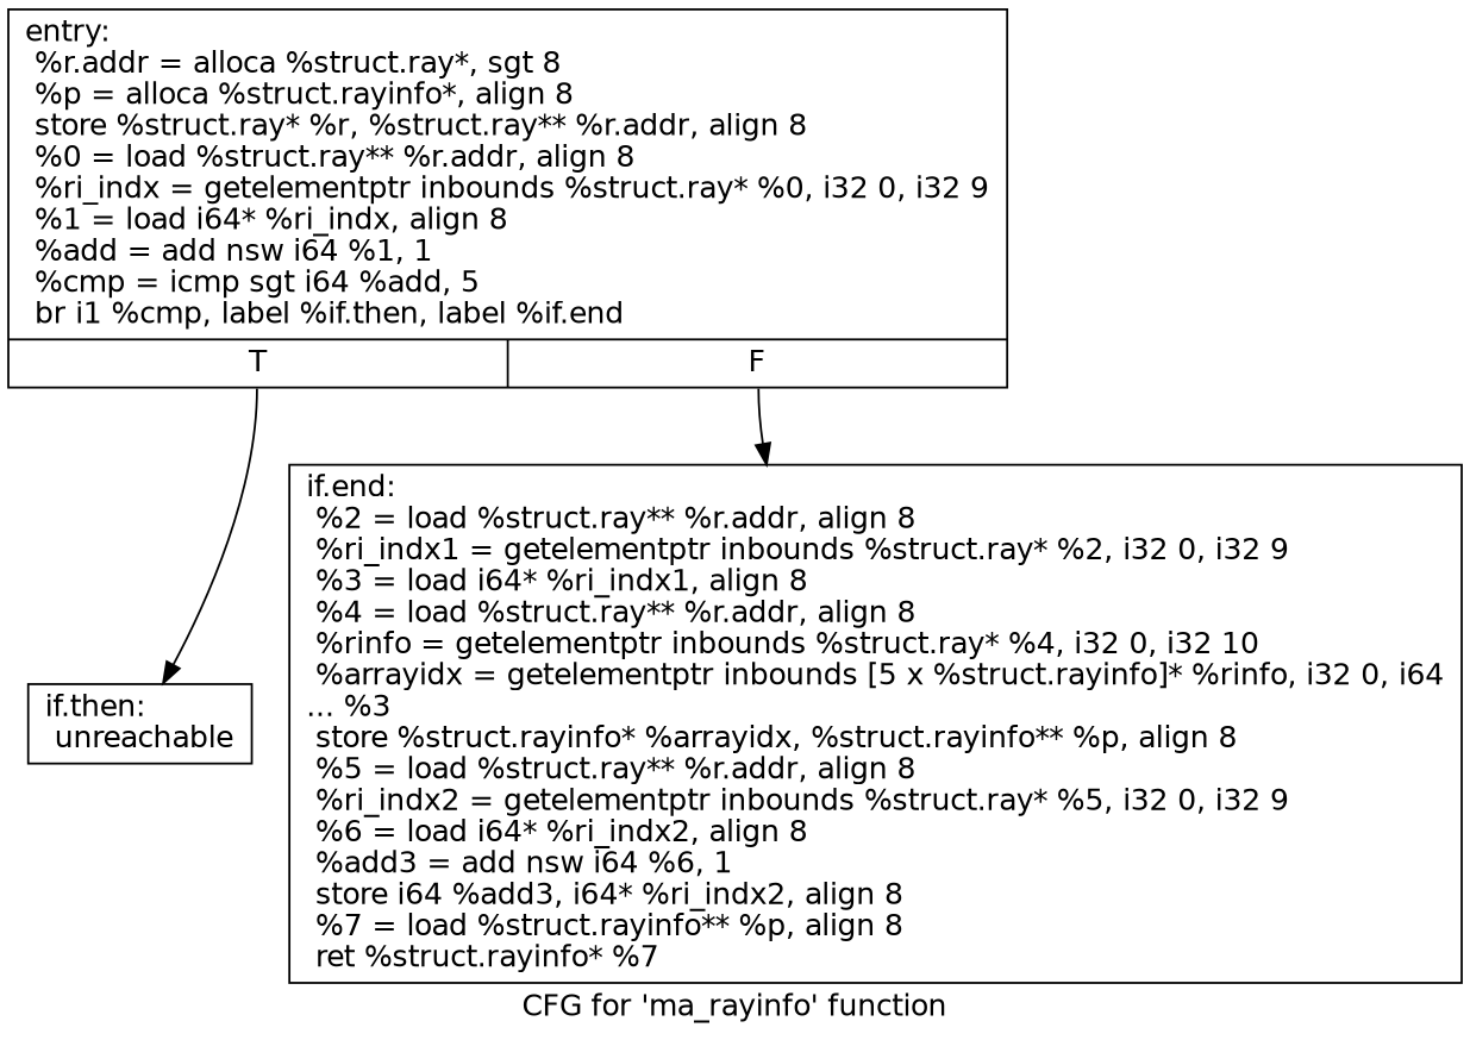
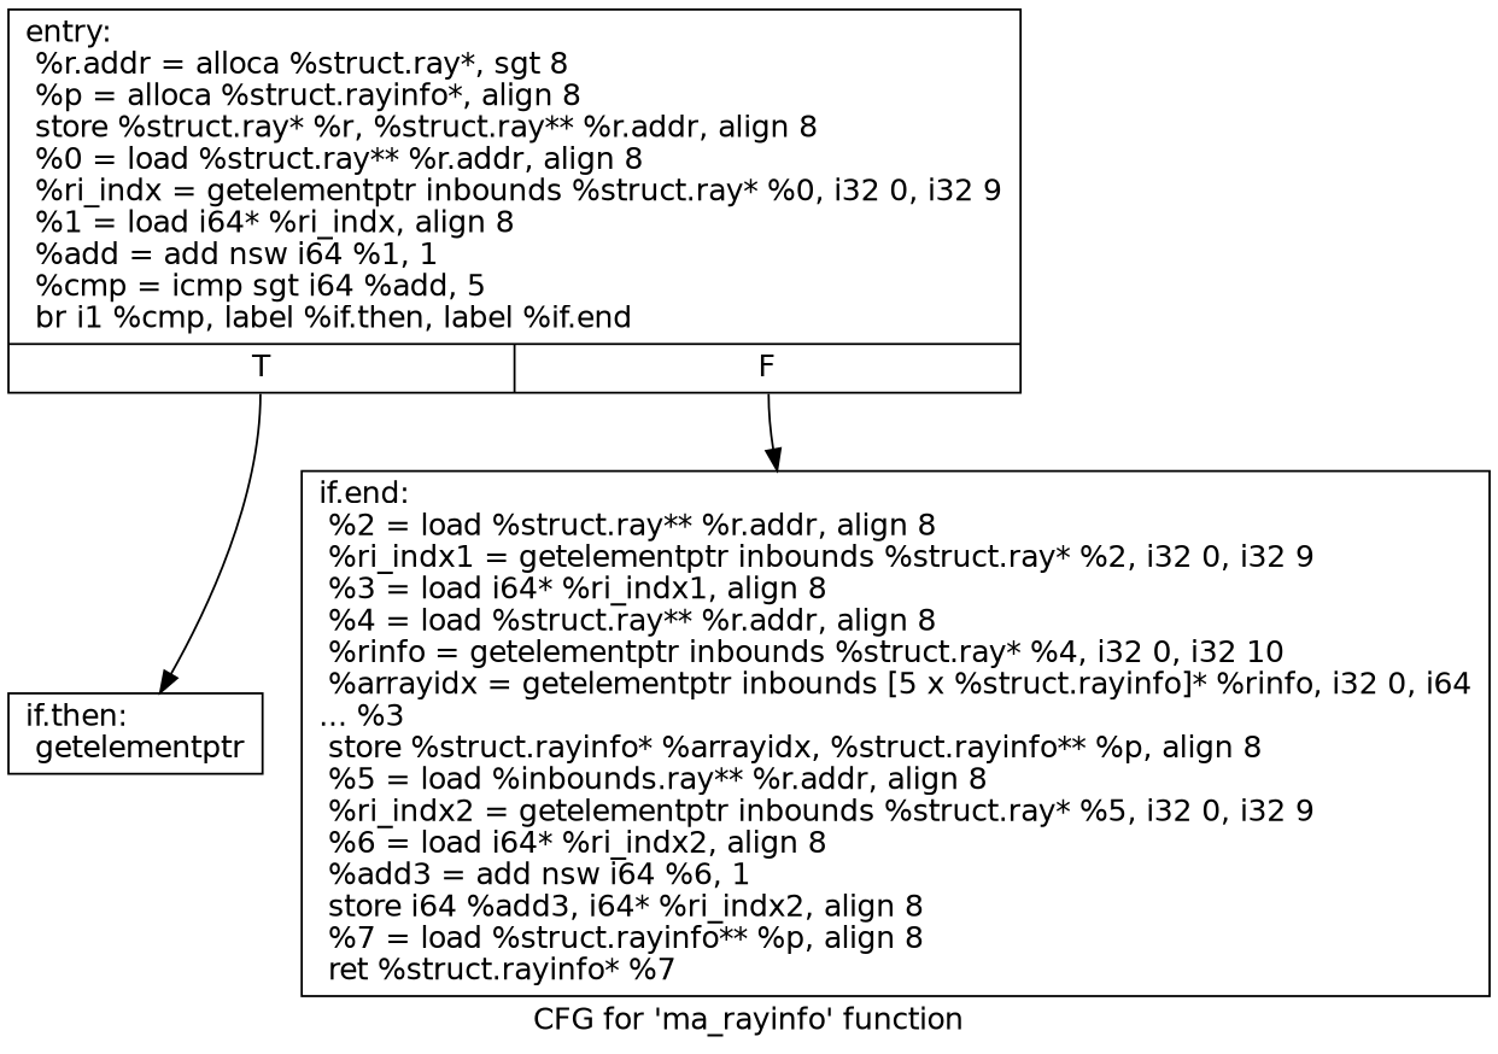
  digraph {
    fontname="DejaVu Sans"
    label="CFG for 'ma_rayinfo' function"
    node [color=black fontname="DejaVu Sans" shape=record]
    edge [fontname="DejaVu Sans"]
    n1 [label="{entry:\l  %r.addr = alloca %struct.ray*, sgt 8\l  %p = alloca %struct.rayinfo*, align 8\l  store %struct.ray* %r, %struct.ray** %r.addr, align 8\l  %0 = load %struct.ray** %r.addr, align 8\l  %ri_indx = getelementptr inbounds %struct.ray* %0, i32 0, i32 9\l  %1 = load i64* %ri_indx, align 8\l  %add = add nsw i64 %1, 1\l  %cmp = icmp sgt i64 %add, 5\l  br i1 %cmp, label %if.then, label %if.end\l|{<s0>T|<s1>F}}"]
-   n2 [label="{if.then:                                          \l  unreachable\l}"]
-   n3 [label="{if.end:                                           \l  %2 = load %struct.ray** %r.addr, align 8\l  %ri_indx1 = getelementptr inbounds %struct.ray* %2, i32 0, i32 9\l  %3 = load i64* %ri_indx1, align 8\l  %4 = load %struct.ray** %r.addr, align 8\l  %rinfo = getelementptr inbounds %struct.ray* %4, i32 0, i32 10\l  %arrayidx = getelementptr inbounds [5 x %struct.rayinfo]* %rinfo, i32 0, i64\l... %3\l  store %struct.rayinfo* %arrayidx, %struct.rayinfo** %p, align 8\l  %5 = load %struct.ray** %r.addr, align 8\l  %ri_indx2 = getelementptr inbounds %struct.ray* %5, i32 0, i32 9\l  %6 = load i64* %ri_indx2, align 8\l  %add3 = add nsw i64 %6, 1\l  store i64 %add3, i64* %ri_indx2, align 8\l  %7 = load %struct.rayinfo** %p, align 8\l  ret %struct.rayinfo* %7\l}"]
+   n2 [label="{if.then:                                          \l  getelementptr\l}"]
+   n3 [label="{if.end:                                           \l  %2 = load %struct.ray** %r.addr, align 8\l  %ri_indx1 = getelementptr inbounds %struct.ray* %2, i32 0, i32 9\l  %3 = load i64* %ri_indx1, align 8\l  %4 = load %struct.ray** %r.addr, align 8\l  %rinfo = getelementptr inbounds %struct.ray* %4, i32 0, i32 10\l  %arrayidx = getelementptr inbounds [5 x %struct.rayinfo]* %rinfo, i32 0, i64\l... %3\l  store %struct.rayinfo* %arrayidx, %struct.rayinfo** %p, align 8\l  %5 = load %inbounds.ray** %r.addr, align 8\l  %ri_indx2 = getelementptr inbounds %struct.ray* %5, i32 0, i32 9\l  %6 = load i64* %ri_indx2, align 8\l  %add3 = add nsw i64 %6, 1\l  store i64 %add3, i64* %ri_indx2, align 8\l  %7 = load %struct.rayinfo** %p, align 8\l  ret %struct.rayinfo* %7\l}"]
    n1 -> n2 [tailport=s0]
    n1 -> n3 [tailport=s1]
  }
